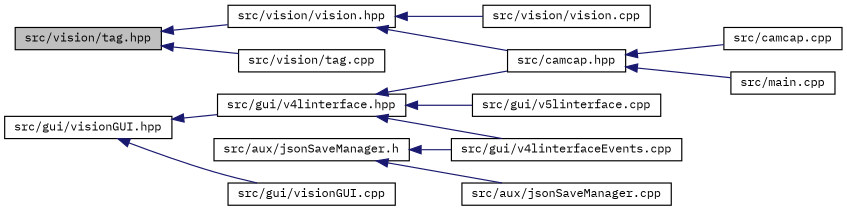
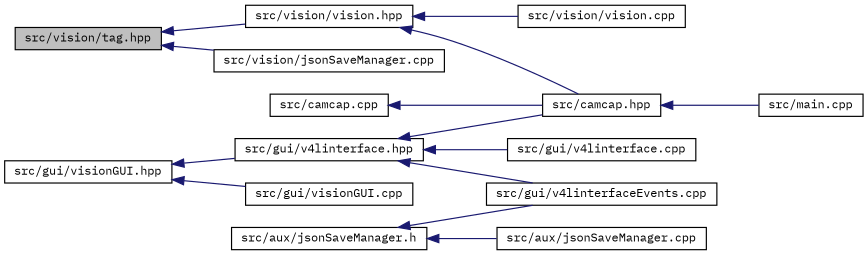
  digraph {
    fontname="IBM Plex Mono"
    rankdir=LR
    node [color=black fillcolor=white fontname="IBM Plex Mono" fontsize=10 shape=record style=filled]
    edge [color=midnightblue dir=back fontname="IBM Plex Mono" fontsize=10 labelfontname=Helvetica labelfontsize=10 style=solid]
    n1 [fillcolor=grey75 fontcolor=black height=0.2 label="src/vision/tag.hpp" width=0.4]
    n2 [height=0.2 label="src/vision/vision.hpp" width=0.4]
-   n3 [height=0.2 label="src/vision/tag.cpp" width=0.4]
+   n3 [height=0.2 label="src/vision/jsonSaveManager.cpp" width=0.4]
    n4 [height=0.2 label="src/camcap.hpp" width=0.4]
    n5 [height=0.2 label="src/vision/vision.cpp" width=0.4]
    n6 [height=0.2 label="src/gui/visionGUI.hpp" width=0.4]
    n7 [height=0.2 label="src/gui/v4linterface.hpp" width=0.4]
    n8 [height=0.2 label="src/gui/visionGUI.cpp" width=0.4]
    n9 [height=0.2 label="src/camcap.cpp" width=0.4]
    n10 [height=0.2 label="src/main.cpp" width=0.4]
    n11 [height=0.2 label="src/gui/v4linterfaceEvents.cpp" width=0.4]
-   n12 [height=0.2 label="src/gui/v5linterface.cpp" width=0.4]
+   n12 [height=0.2 label="src/gui/v4linterface.cpp" width=0.4]
    n13 [height=0.2 label="src/aux/jsonSaveManager.h" width=0.4]
    n14 [height=0.2 label="src/aux/jsonSaveManager.cpp" width=0.4]
    n1 -> n2
    n1 -> n3
    n2 -> n4
    n2 -> n5
-   n4 -> n9
+   n9 -> n4
    n4 -> n10
    n6 -> n7
    n6 -> n8
    n7 -> n4
    n7 -> n11
    n7 -> n12
    n13 -> n11
    n13 -> n14
  }
